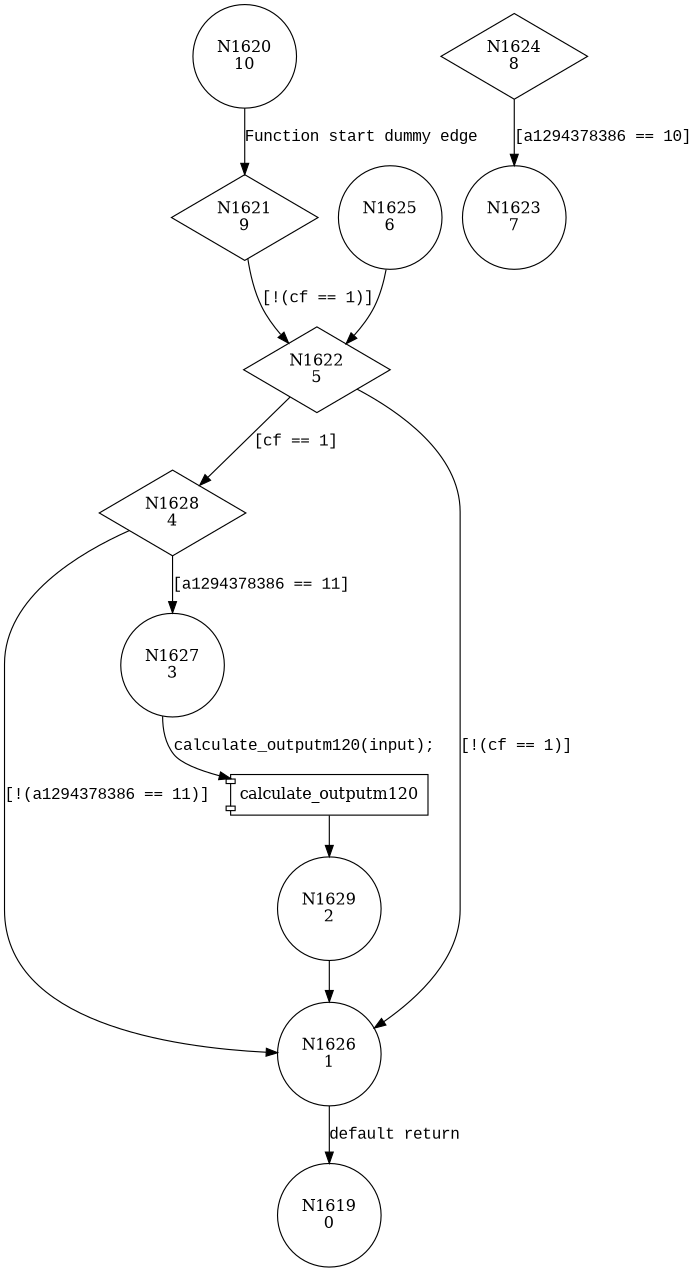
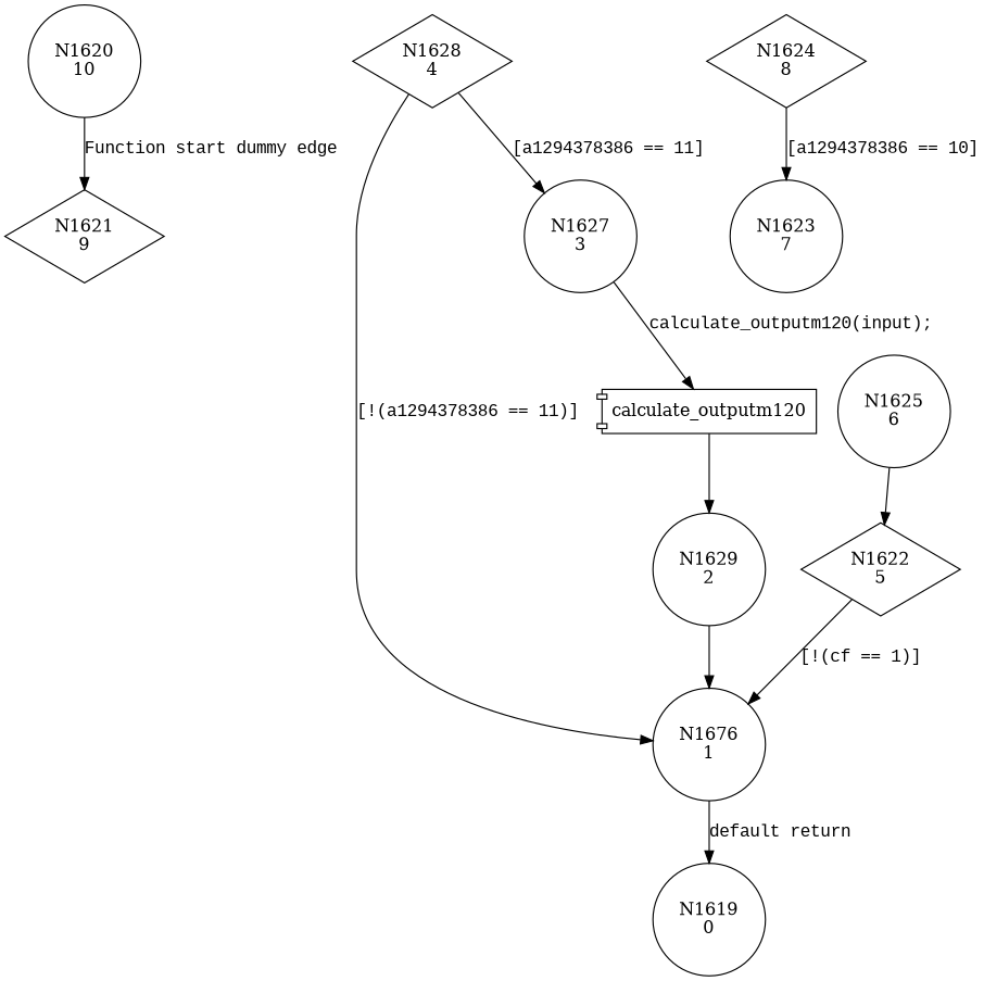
  digraph {
    node [shape=circle]
    edge [fontname="Courier New"]
    n1 [label="N1620\n10"]
    n2 [label="N1621\n9" shape=diamond]
    n3 [label="N1622\n5" shape=diamond]
    n4 [label="N1624\n8" shape=diamond]
    n5 [label="N1623\n7"]
    n6 [label="N1628\n4" shape=diamond]
-   n7 [label="N1626\n1"]
+   n7 [label="N1676\n1"]
    n8 [label="N1627\n3"]
    n9 [label="N1619\n0"]
    n10 [label=calculate_outputm120 shape=component]
    n11 [label="N1629\n2"]
    n12 [label="N1625\n6"]
    n1 -> n2 [label="Function start dummy edge"]
-   n2 -> n3 [label="[!(cf == 1)]"]
-   n3 -> n6 [label="[cf == 1]"]
    n3 -> n7 [label="[!(cf == 1)]"]
    n4 -> n5 [label="[a1294378386 == 10]"]
    n6 -> n7 [label="[!(a1294378386 == 11)]"]
    n6 -> n8 [label="[a1294378386 == 11]"]
    n7 -> n9 [label="default return"]
    n8 -> n10 [label="calculate_outputm120(input);"]
    n10 -> n11
    n11 -> n7
    n12 -> n3
  }
